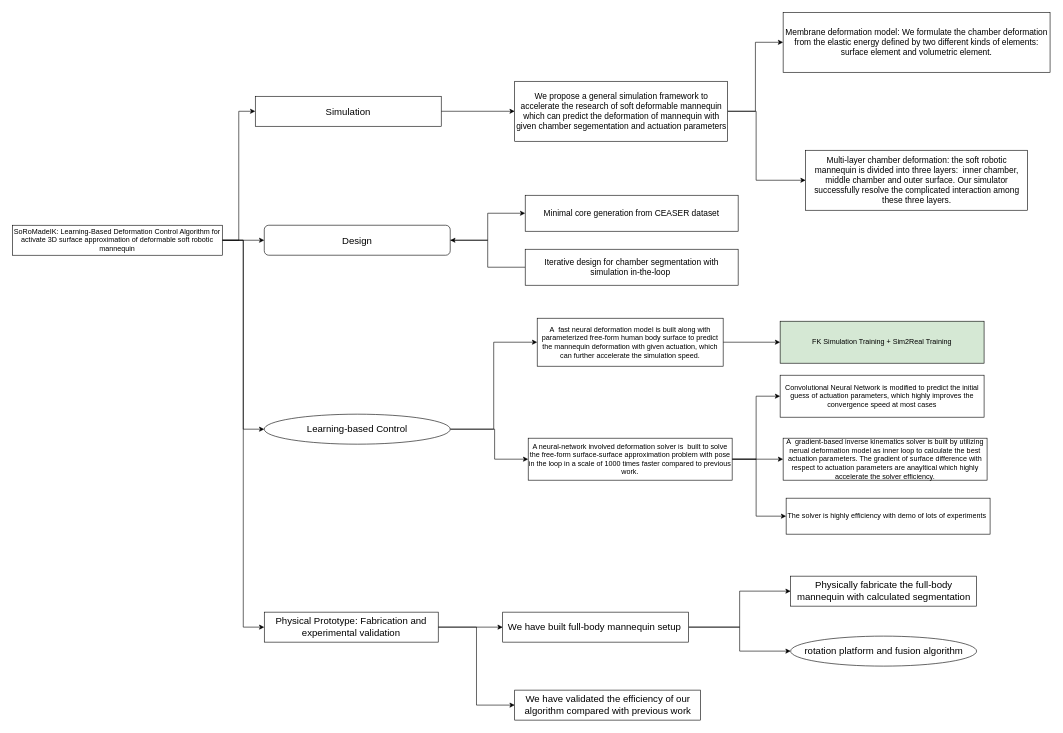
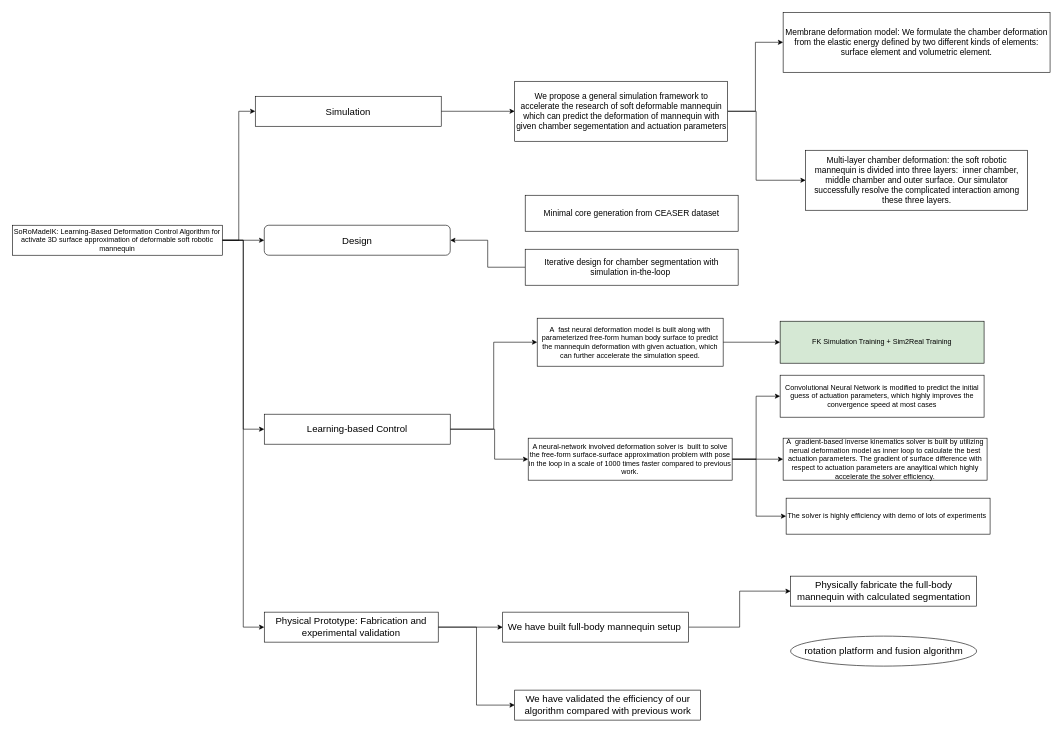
  <mxCell id="0" />
  <mxCell id="1" parent="0" />
  <mxCell id="2" style="edgeStyle=orthogonalEdgeStyle;rounded=0;orthogonalLoop=1;jettySize=auto;html=1;exitX=1;exitY=0.5;exitDx=0;exitDy=0;entryX=0;entryY=0.5;entryDx=0;entryDy=0;" edge="1" parent="1" source="6" target="8"><mxGeometry relative="1" as="geometry" /></mxCell>
  <mxCell id="3" style="edgeStyle=orthogonalEdgeStyle;rounded=0;orthogonalLoop=1;jettySize=auto;html=1;exitX=1;exitY=0.5;exitDx=0;exitDy=0;entryX=0;entryY=0.5;entryDx=0;entryDy=0;" edge="1" parent="1" source="6" target="11"><mxGeometry relative="1" as="geometry"><Array as="points"><mxPoint x="405" y="400" /><mxPoint x="405" y="715" /></Array></mxGeometry></mxCell>
  <mxCell id="4" style="edgeStyle=orthogonalEdgeStyle;rounded=0;orthogonalLoop=1;jettySize=auto;html=1;exitX=1;exitY=0.5;exitDx=0;exitDy=0;entryX=0;entryY=0.5;entryDx=0;entryDy=0;" edge="1" parent="1" source="6" target="25"><mxGeometry relative="1" as="geometry" /></mxCell>
  <mxCell id="5" style="edgeStyle=orthogonalEdgeStyle;rounded=0;orthogonalLoop=1;jettySize=auto;html=1;exitX=1;exitY=0.5;exitDx=0;exitDy=0;entryX=0;entryY=0.5;entryDx=0;entryDy=0;" edge="1" parent="1" source="6" target="33"><mxGeometry relative="1" as="geometry" /></mxCell>
  <mxCell id="6" value="SoRoMadeIK: Learning-Based Deformation Control Algorithm for activate 3D surface approximation of deformable soft robotic mannequin" style="rounded=0;whiteSpace=wrap;html=1;" vertex="1" parent="1"><mxGeometry x="20" y="375" width="350" height="50" as="geometry" /></mxCell>
  <mxCell id="7" style="edgeStyle=orthogonalEdgeStyle;rounded=0;orthogonalLoop=1;jettySize=auto;html=1;exitX=1;exitY=0.5;exitDx=0;exitDy=0;entryX=0;entryY=0.5;entryDx=0;entryDy=0;" edge="1" parent="1" source="8" target="23"><mxGeometry relative="1" as="geometry" /></mxCell>
  <mxCell id="8" value="Simulation" style="rounded=0;whiteSpace=wrap;html=1;fontSize=16;" vertex="1" parent="1"><mxGeometry x="425" y="160" width="310" height="50" as="geometry" /></mxCell>
  <mxCell id="9" style="edgeStyle=orthogonalEdgeStyle;rounded=0;orthogonalLoop=1;jettySize=auto;html=1;exitX=1;exitY=0.5;exitDx=0;exitDy=0;entryX=0;entryY=0.5;entryDx=0;entryDy=0;" edge="1" parent="1" source="11" target="13"><mxGeometry relative="1" as="geometry" /></mxCell>
  <mxCell id="10" style="edgeStyle=orthogonalEdgeStyle;rounded=0;orthogonalLoop=1;jettySize=auto;html=1;exitX=1;exitY=0.5;exitDx=0;exitDy=0;entryX=0;entryY=0.5;entryDx=0;entryDy=0;" edge="1" parent="1" source="11" target="17"><mxGeometry relative="1" as="geometry"><Array as="points"><mxPoint x="824" y="715" /><mxPoint x="824" y="765" /></Array></mxGeometry></mxCell>
- <mxCell id="11" value="Learning-based Control" style="ellipse;whiteSpace=wrap;html=1;fontSize=16;" vertex="1" parent="1"><mxGeometry x="440" y="690" width="310" height="50" as="geometry" /></mxCell>
+ <mxCell id="11" value="Learning-based Control" style="rounded=0;whiteSpace=wrap;html=1;fontSize=16;" vertex="1" parent="1"><mxGeometry x="440" y="690" width="310" height="50" as="geometry" /></mxCell>
  <mxCell id="12" style="edgeStyle=orthogonalEdgeStyle;rounded=0;orthogonalLoop=1;jettySize=auto;html=1;exitX=1;exitY=0.5;exitDx=0;exitDy=0;entryX=0;entryY=0.5;entryDx=0;entryDy=0;" edge="1" parent="1" source="13" target="36"><mxGeometry relative="1" as="geometry" /></mxCell>
  <mxCell id="13" value="A&amp;nbsp; fast neural deformation model is built along with parameterized free-form human body surface to predict the mannequin deformation with given actuation, which can further accelerate the simulation speed." style="rounded=0;whiteSpace=wrap;html=1;" vertex="1" parent="1"><mxGeometry x="895" y="530" width="310" height="80" as="geometry" /></mxCell>
  <mxCell id="14" style="edgeStyle=orthogonalEdgeStyle;rounded=0;orthogonalLoop=1;jettySize=auto;html=1;exitX=1;exitY=0.5;exitDx=0;exitDy=0;entryX=0;entryY=0.5;entryDx=0;entryDy=0;" edge="1" parent="1" source="17" target="18"><mxGeometry relative="1" as="geometry" /></mxCell>
  <mxCell id="15" style="edgeStyle=orthogonalEdgeStyle;rounded=0;orthogonalLoop=1;jettySize=auto;html=1;exitX=1;exitY=0.5;exitDx=0;exitDy=0;entryX=0;entryY=0.5;entryDx=0;entryDy=0;" edge="1" parent="1" source="17" target="19"><mxGeometry relative="1" as="geometry" /></mxCell>
  <mxCell id="16" style="edgeStyle=orthogonalEdgeStyle;rounded=0;orthogonalLoop=1;jettySize=auto;html=1;exitX=1;exitY=0.5;exitDx=0;exitDy=0;entryX=0;entryY=0.5;entryDx=0;entryDy=0;" edge="1" parent="1" source="17" target="20"><mxGeometry relative="1" as="geometry"><Array as="points"><mxPoint x="1260" y="765" /><mxPoint x="1260" y="860" /></Array></mxGeometry></mxCell>
  <mxCell id="17" value="A neural-network involved deformation solver is&amp;nbsp; built to solve the free-form surface-surface approximation problem with pose in the loop in a scale of 1000 times faster compared to previous work." style="rounded=0;whiteSpace=wrap;html=1;" vertex="1" parent="1"><mxGeometry x="880" y="730" width="340" height="70" as="geometry" /></mxCell>
  <mxCell id="18" value="Convolutional Neural Network is modified to predict the initial guess of actuation parameters, which highly improves the convergence speed at most cases" style="rounded=0;whiteSpace=wrap;html=1;" vertex="1" parent="1"><mxGeometry x="1300" y="625" width="340" height="70" as="geometry" /></mxCell>
  <mxCell id="19" value="A&amp;nbsp; gradient-based inverse kinematics solver is built by utilizing nerual deformation model as inner loop to calculate the best actuation parameters. The gradient of surface difference with respect to actuation parameters are anayltical which highly accelerate the solver efficiency." style="rounded=0;whiteSpace=wrap;html=1;" vertex="1" parent="1"><mxGeometry x="1305" y="730" width="340" height="70" as="geometry" /></mxCell>
  <mxCell id="20" value="The solver is highly efficiency with demo of lots of experiments&amp;nbsp;" style="rounded=0;whiteSpace=wrap;html=1;" vertex="1" parent="1"><mxGeometry x="1310" y="830" width="340" height="60" as="geometry" /></mxCell>
  <mxCell id="21" style="edgeStyle=orthogonalEdgeStyle;rounded=0;orthogonalLoop=1;jettySize=auto;html=1;entryX=0;entryY=0.5;entryDx=0;entryDy=0;" edge="1" parent="1" source="23" target="26"><mxGeometry relative="1" as="geometry"><mxPoint x="1320" y="60" as="targetPoint" /></mxGeometry></mxCell>
  <mxCell id="22" style="edgeStyle=orthogonalEdgeStyle;rounded=0;orthogonalLoop=1;jettySize=auto;html=1;exitX=1;exitY=0.5;exitDx=0;exitDy=0;entryX=0;entryY=0.5;entryDx=0;entryDy=0;" edge="1" parent="1" source="23" target="27"><mxGeometry relative="1" as="geometry"><Array as="points"><mxPoint x="1260" y="185" /><mxPoint x="1260" y="300" /></Array></mxGeometry></mxCell>
  <mxCell id="23" value="&lt;span style=&quot;font-size: 14px;&quot;&gt;We propose a general simulation framework to accelerate the research of soft deformable mannequin which can predict the deformation of mannequin with given chamber segementation and actuation parameters&lt;/span&gt;" style="rounded=0;whiteSpace=wrap;html=1;" vertex="1" parent="1"><mxGeometry x="857.5" y="135" width="355" height="100" as="geometry" /></mxCell>
- <mxCell id="24" style="edgeStyle=orthogonalEdgeStyle;rounded=0;orthogonalLoop=1;jettySize=auto;html=1;exitX=1;exitY=0.5;exitDx=0;exitDy=0;entryX=0;entryY=0.5;entryDx=0;entryDy=0;" edge="1" parent="1" source="25" target="28"><mxGeometry relative="1" as="geometry"><mxPoint x="760" y="425" as="sourcePoint" /></mxGeometry></mxCell>
  <mxCell id="25" value="Design" style="whiteSpace=wrap;html=1;fontSize=16;rounded=1;" vertex="1" parent="1"><mxGeometry x="440" y="375" width="310" height="50" as="geometry" /></mxCell>
  <mxCell id="26" value="&lt;span style=&quot;font-size: 14px;&quot;&gt;Membrane deformation model: We formulate the chamber deformation from the elastic energy defined by two different kinds of elements: surface element and volumetric element.&lt;/span&gt;" style="rounded=0;whiteSpace=wrap;html=1;" vertex="1" parent="1"><mxGeometry x="1305" y="20" width="445" height="100" as="geometry" /></mxCell>
  <mxCell id="27" value="&lt;font style=&quot;font-size: 14px;&quot;&gt;Multi-layer chamber deformation: the soft robotic mannequin is divided into three layers:&amp;nbsp; inner chamber, middle chamber and&amp;nbsp;outer surface. Our simulator successfully resolve the complicated interaction among these three layers.&lt;/font&gt;" style="rounded=0;whiteSpace=wrap;html=1;" vertex="1" parent="1"><mxGeometry x="1342.5" y="250" width="370" height="100" as="geometry" /></mxCell>
  <mxCell id="28" value="&lt;span style=&quot;font-size: 14px;&quot;&gt;Minimal core generation from CEASER dataset&lt;/span&gt;" style="rounded=0;whiteSpace=wrap;html=1;" vertex="1" parent="1"><mxGeometry x="875" y="325" width="355" height="60" as="geometry" /></mxCell>
  <mxCell id="29" style="edgeStyle=orthogonalEdgeStyle;rounded=0;orthogonalLoop=1;jettySize=auto;html=1;exitX=0;exitY=0.5;exitDx=0;exitDy=0;" edge="1" parent="1" source="30" target="25"><mxGeometry relative="1" as="geometry" /></mxCell>
  <mxCell id="30" value="&lt;span style=&quot;font-size: 14px;&quot;&gt;Iterative design for chamber segmentation with simulation in-the-loop&amp;nbsp;&lt;/span&gt;" style="rounded=0;whiteSpace=wrap;html=1;" vertex="1" parent="1"><mxGeometry x="875" y="415" width="355" height="60" as="geometry" /></mxCell>
  <mxCell id="31" style="edgeStyle=orthogonalEdgeStyle;rounded=0;orthogonalLoop=1;jettySize=auto;html=1;entryX=0;entryY=0.5;entryDx=0;entryDy=0;" edge="1" parent="1" source="33" target="39"><mxGeometry relative="1" as="geometry" /></mxCell>
  <mxCell id="32" style="edgeStyle=orthogonalEdgeStyle;rounded=0;orthogonalLoop=1;jettySize=auto;html=1;exitX=1;exitY=0.5;exitDx=0;exitDy=0;entryX=0;entryY=0.5;entryDx=0;entryDy=0;" edge="1" parent="1" source="33" target="40"><mxGeometry relative="1" as="geometry" /></mxCell>
  <mxCell id="33" value="Physical Prototype: Fabrication and experimental validation" style="rounded=0;whiteSpace=wrap;html=1;fontSize=16;" vertex="1" parent="1"><mxGeometry x="440" y="1020" width="290" height="50" as="geometry" /></mxCell>
  <mxCell id="34" value="Physically fabricate the full-body mannequin with calculated segmentation" style="rounded=0;whiteSpace=wrap;html=1;fontSize=16;" vertex="1" parent="1"><mxGeometry x="1317.5" y="960" width="310" height="50" as="geometry" /></mxCell>
  <mxCell id="35" value="rotation platform and fusion algorithm" style="ellipse;whiteSpace=wrap;html=1;fontSize=16;" vertex="1" parent="1"><mxGeometry x="1317.5" y="1060" width="310" height="50" as="geometry" /></mxCell>
  <mxCell id="36" value="FK Simulation Training + Sim2Real Training" style="rounded=0;whiteSpace=wrap;html=1;fillColor=#d5e8d4;" vertex="1" parent="1"><mxGeometry x="1300" y="535" width="340" height="70" as="geometry" /></mxCell>
  <mxCell id="37" style="edgeStyle=orthogonalEdgeStyle;rounded=0;orthogonalLoop=1;jettySize=auto;html=1;exitX=1;exitY=0.5;exitDx=0;exitDy=0;entryX=0;entryY=0.5;entryDx=0;entryDy=0;" edge="1" parent="1" source="39" target="34"><mxGeometry relative="1" as="geometry" /></mxCell>
- <mxCell id="38" style="edgeStyle=orthogonalEdgeStyle;rounded=0;orthogonalLoop=1;jettySize=auto;html=1;exitX=1;exitY=0.5;exitDx=0;exitDy=0;entryX=0;entryY=0.5;entryDx=0;entryDy=0;" edge="1" parent="1" source="39" target="35"><mxGeometry relative="1" as="geometry" /></mxCell>
  <mxCell id="39" value="We have built full-body mannequin setup&amp;nbsp;" style="rounded=0;whiteSpace=wrap;html=1;fontSize=16;" vertex="1" parent="1"><mxGeometry x="837.5" y="1020" width="310" height="50" as="geometry" /></mxCell>
  <mxCell id="40" value="We have validated the efficiency of our algorithm compared with previous work" style="rounded=0;whiteSpace=wrap;html=1;fontSize=16;" vertex="1" parent="1"><mxGeometry x="857.5" y="1150" width="310" height="50" as="geometry" /></mxCell>
